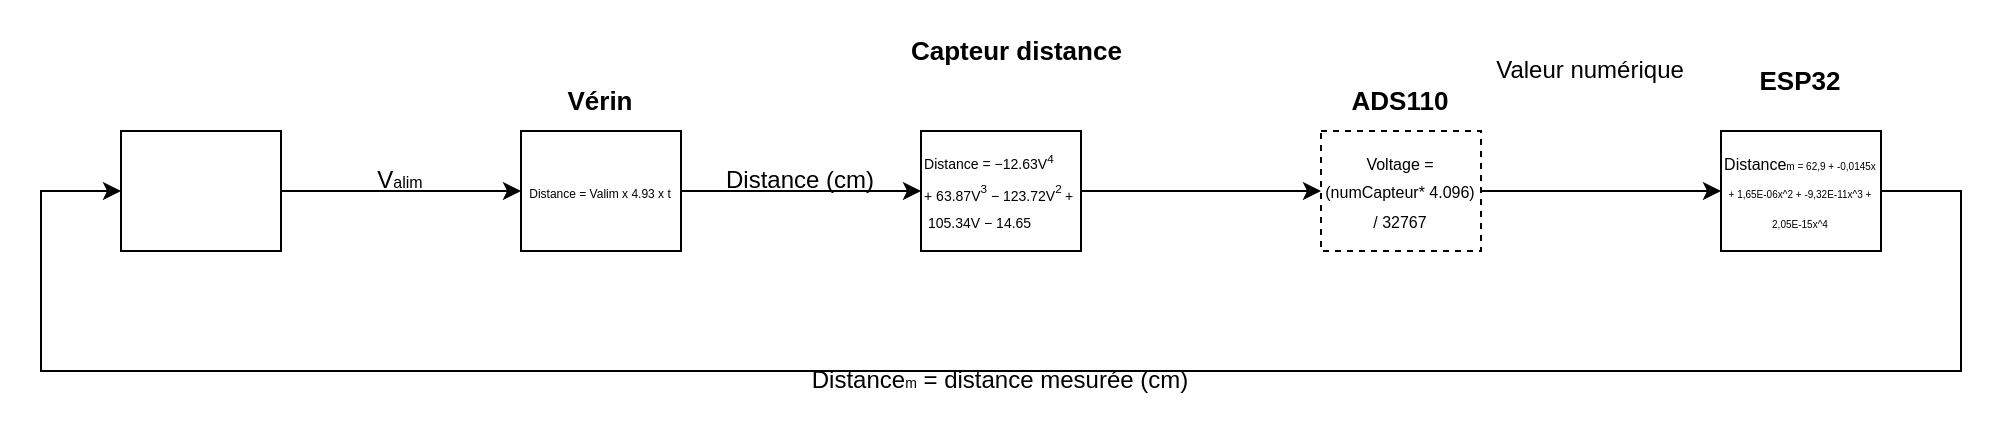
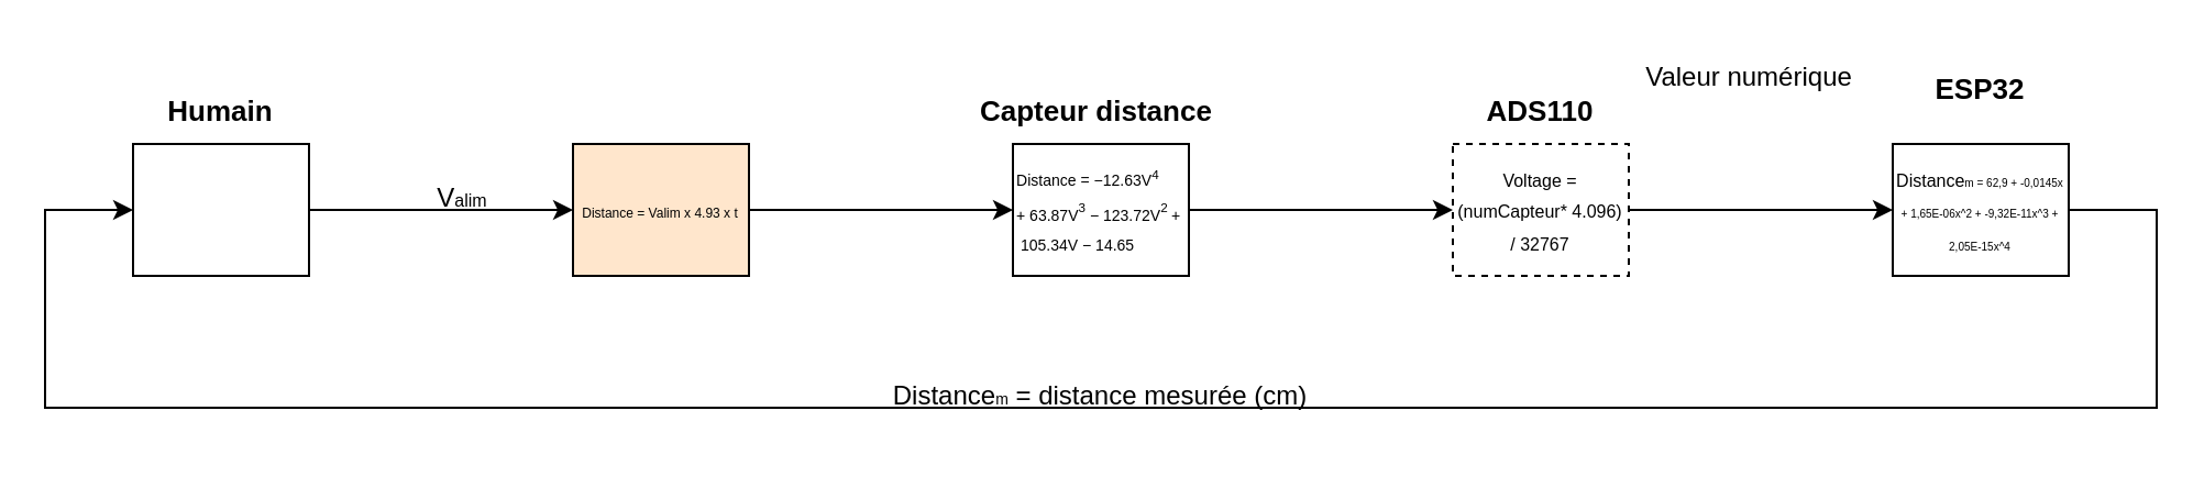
  <mxCell id="0" />
  <mxCell id="1" parent="0" />
  <mxCell id="2" value="" style="rounded=0;whiteSpace=wrap;html=1;" vertex="1" parent="1"><mxGeometry x="60" y="65" width="80" height="60" as="geometry" /></mxCell>
- <mxCell id="4" value="&lt;font style=&quot;font-size: 6px;&quot;&gt;Distance = V&lt;font style=&quot;&quot;&gt;alim&lt;/font&gt; x 4.93 x t&lt;/font&gt;" style="rounded=0;whiteSpace=wrap;html=1;" vertex="1" parent="1"><mxGeometry x="260" y="65" width="80" height="60" as="geometry" /></mxCell>
- <mxCell id="5" value="Vérin" style="text;html=1;whiteSpace=wrap;strokeColor=none;fillColor=none;align=center;verticalAlign=middle;rounded=0;fontSize=13;fontStyle=1" vertex="1" parent="1"><mxGeometry x="270" y="35" width="60" height="30" as="geometry" /></mxCell>
+ <mxCell id="3" value="Humain" style="text;html=1;whiteSpace=wrap;strokeColor=none;fillColor=none;align=center;verticalAlign=middle;rounded=0;fontSize=13;fontStyle=1" vertex="1" parent="1"><mxGeometry x="70" y="35" width="60" height="30" as="geometry" /></mxCell>
+ <mxCell id="4" value="&lt;font style=&quot;font-size: 6px;&quot;&gt;Distance = V&lt;font style=&quot;&quot;&gt;alim&lt;/font&gt; x 4.93 x t&lt;/font&gt;" style="rounded=0;whiteSpace=wrap;html=1;fillColor=#ffe6cc;" vertex="1" parent="1"><mxGeometry x="260" y="65" width="80" height="60" as="geometry" /></mxCell>
  <mxCell id="6" value="&lt;div style=&quot;line-height: 0%;&quot;&gt;&lt;p style=&quot;text-align: justify;&quot; data-end=&quot;1200&quot; data-start=&quot;1132&quot;&gt;&lt;font style=&quot;font-size: 7px;&quot;&gt;&lt;span style=&quot;background-color: transparent; color: light-dark(rgb(0, 0, 0), rgb(255, 255, 255));&quot; class=&quot;vlist&quot;&gt;&lt;span style=&quot;&quot; class=&quot;boxpad&quot;&gt;&lt;span style=&quot;&quot; class=&quot;mord&quot;&gt;&lt;span style=&quot;&quot; class=&quot;mord&quot;&gt;&lt;font style=&quot;&quot;&gt;&lt;span style=&quot;&quot; class=&quot;mord mathnormal&quot;&gt;D&lt;/span&gt;&lt;span style=&quot;&quot; class=&quot;mord mathnormal&quot;&gt;i&lt;/span&gt;&lt;span style=&quot;&quot; class=&quot;mord mathnormal&quot;&gt;s&lt;/span&gt;&lt;span style=&quot;&quot; class=&quot;mord mathnormal&quot;&gt;t&lt;/span&gt;&lt;span style=&quot;&quot; class=&quot;mord mathnormal&quot;&gt;an&lt;/span&gt;&lt;span style=&quot;&quot; class=&quot;mord mathnormal&quot;&gt;ce&amp;nbsp;&lt;/span&gt;&lt;span style=&quot;&quot; class=&quot;mspace&quot;&gt;&lt;/span&gt;&lt;span style=&quot;&quot; class=&quot;mrel&quot;&gt;=&amp;nbsp;&lt;/span&gt;&lt;/font&gt;&lt;/span&gt;&lt;/span&gt;&lt;/span&gt;&lt;/span&gt;&lt;span style=&quot;background-color: transparent; color: light-dark(rgb(0, 0, 0), rgb(255, 255, 255));&quot; class=&quot;vlist&quot;&gt;&lt;span class=&quot;boxpad&quot;&gt;&lt;span class=&quot;mord&quot;&gt;&lt;span class=&quot;mord&quot;&gt;&lt;span class=&quot;mord&quot;&gt;−&lt;/span&gt;&lt;span class=&quot;mord&quot;&gt;12.63&lt;/span&gt;&lt;span class=&quot;mord&quot;&gt;&lt;span class=&quot;mord mathnormal&quot;&gt;V&lt;/span&gt;&lt;span class=&quot;msupsub&quot;&gt;&lt;span class=&quot;vlist-t&quot;&gt;&lt;span class=&quot;vlist-r&quot;&gt;&lt;span class=&quot;vlist&quot;&gt;&lt;span class=&quot;pstrut&quot;&gt;&lt;/span&gt;&lt;span class=&quot;sizing reset-size6 size3 mtight&quot;&gt;&lt;span class=&quot;mord mtight&quot;&gt;&lt;sup&gt;4&lt;/sup&gt;&amp;nbsp;&lt;/span&gt;&lt;/span&gt;&lt;/span&gt;&lt;/span&gt;&lt;/span&gt;&lt;/span&gt;&lt;/span&gt;&lt;/span&gt;&lt;/span&gt;&lt;/span&gt;&lt;/span&gt;&lt;/font&gt;&lt;/p&gt;&lt;p style=&quot;text-align: justify;&quot; data-end=&quot;1200&quot; data-start=&quot;1132&quot;&gt;&lt;font style=&quot;font-size: 7px;&quot;&gt;&lt;span style=&quot;background-color: transparent; color: light-dark(rgb(0, 0, 0), rgb(255, 255, 255));&quot; class=&quot;vlist&quot;&gt;&lt;span class=&quot;boxpad&quot;&gt;&lt;span class=&quot;mord&quot;&gt;&lt;span class=&quot;mord&quot;&gt;&lt;span class=&quot;mspace&quot;&gt;&lt;/span&gt;&lt;span class=&quot;mbin&quot;&gt;+&amp;nbsp;&lt;/span&gt;&lt;span class=&quot;mspace&quot;&gt;&lt;/span&gt;&lt;span class=&quot;mord&quot;&gt;63.87&lt;/span&gt;&lt;span class=&quot;mord&quot;&gt;&lt;span class=&quot;mord mathnormal&quot;&gt;V&lt;/span&gt;&lt;span class=&quot;msupsub&quot;&gt;&lt;span class=&quot;vlist-t&quot;&gt;&lt;span class=&quot;vlist-r&quot;&gt;&lt;span class=&quot;vlist&quot;&gt;&lt;span class=&quot;pstrut&quot;&gt;&lt;/span&gt;&lt;span class=&quot;sizing reset-size6 size3 mtight&quot;&gt;&lt;span class=&quot;mord mtight&quot;&gt;&lt;sup&gt;3&lt;/sup&gt;&amp;nbsp;&lt;/span&gt;&lt;/span&gt;&lt;/span&gt;&lt;/span&gt;&lt;/span&gt;&lt;/span&gt;&lt;/span&gt;&lt;span class=&quot;mspace&quot;&gt;&lt;/span&gt;&lt;span class=&quot;mbin&quot;&gt;−&amp;nbsp;&lt;/span&gt;&lt;/span&gt;&lt;/span&gt;&lt;/span&gt;&lt;/span&gt;&lt;span style=&quot;background-color: transparent; color: light-dark(rgb(0, 0, 0), rgb(255, 255, 255));&quot; class=&quot;vlist&quot;&gt;&lt;span class=&quot;boxpad&quot;&gt;&lt;span class=&quot;mord&quot;&gt;&lt;span class=&quot;mord&quot;&gt;&lt;span class=&quot;mord&quot;&gt;123.72&lt;/span&gt;&lt;span class=&quot;mord&quot;&gt;&lt;span class=&quot;mord mathnormal&quot;&gt;V&lt;/span&gt;&lt;span class=&quot;msupsub&quot;&gt;&lt;span class=&quot;vlist-t&quot;&gt;&lt;span class=&quot;vlist-r&quot;&gt;&lt;span class=&quot;vlist&quot;&gt;&lt;sup&gt;&lt;span class=&quot;pstrut&quot;&gt;&lt;/span&gt;&lt;span class=&quot;sizing reset-size6 size3 mtight&quot;&gt;&lt;span class=&quot;mord mtight&quot;&gt;2&amp;nbsp;&lt;/span&gt;&lt;/span&gt;&lt;/sup&gt;&lt;/span&gt;&lt;/span&gt;&lt;/span&gt;&lt;/span&gt;&lt;/span&gt;&lt;span class=&quot;mspace&quot;&gt;&lt;/span&gt;&lt;span class=&quot;mbin&quot;&gt;+&lt;/span&gt;&lt;/span&gt;&lt;/span&gt;&lt;/span&gt;&lt;/span&gt;&lt;/font&gt;&lt;/p&gt;&lt;p style=&quot;text-align: justify;&quot; data-end=&quot;1200&quot; data-start=&quot;1132&quot;&gt;&lt;span style=&quot;background-color: transparent; color: light-dark(rgb(0, 0, 0), rgb(255, 255, 255));&quot; class=&quot;vlist&quot;&gt;&lt;span style=&quot;&quot; class=&quot;boxpad&quot;&gt;&lt;span style=&quot;&quot; class=&quot;mord&quot;&gt;&lt;span style=&quot;&quot; class=&quot;mord&quot;&gt;&lt;font style=&quot;font-size: 7px;&quot;&gt;&lt;span style=&quot;&quot; class=&quot;mbin&quot;&gt;&amp;nbsp;&lt;/span&gt;&lt;span style=&quot;&quot; class=&quot;mspace&quot;&gt;&lt;/span&gt;&lt;span style=&quot;&quot; class=&quot;mord&quot;&gt;105.34&lt;/span&gt;&lt;span style=&quot;&quot; class=&quot;mord mathnormal&quot;&gt;V&amp;nbsp;&lt;/span&gt;&lt;span style=&quot;&quot; class=&quot;mspace&quot;&gt;&lt;/span&gt;&lt;span style=&quot;&quot; class=&quot;mbin&quot;&gt;−&amp;nbsp;&lt;/span&gt;&lt;span style=&quot;&quot; class=&quot;mspace&quot;&gt;&lt;/span&gt;&lt;span style=&quot;&quot; class=&quot;mord&quot;&gt;14.65&lt;/span&gt;&lt;/font&gt;&lt;/span&gt;&lt;/span&gt;&lt;/span&gt;&lt;/span&gt;&lt;/p&gt;&lt;/div&gt;" style="rounded=0;whiteSpace=wrap;html=1;align=left;" vertex="1" parent="1"><mxGeometry x="460" y="65" width="80" height="60" as="geometry" /></mxCell>
- <mxCell id="7" value="Capteur distance&amp;nbsp;" style="text;html=1;whiteSpace=wrap;strokeColor=none;fillColor=none;align=center;verticalAlign=middle;rounded=0;fontSize=13;fontStyle=1" vertex="1" parent="1"><mxGeometry x="440" y="10" width="140" height="30" as="geometry" /></mxCell>
+ <mxCell id="7" value="Capteur distance&amp;nbsp;" style="text;html=1;whiteSpace=wrap;strokeColor=none;fillColor=none;align=center;verticalAlign=middle;rounded=0;fontSize=13;fontStyle=1" vertex="1" parent="1"><mxGeometry x="430" y="35" width="140" height="30" as="geometry" /></mxCell>
  <mxCell id="8" value="&lt;font style=&quot;font-size: 8px;&quot;&gt;Voltage = (numCapteur* 4.096) / 32767&lt;/font&gt;" style="rounded=0;whiteSpace=wrap;html=1;dashed=1;" vertex="1" parent="1"><mxGeometry x="660" y="65" width="80" height="60" as="geometry" /></mxCell>
  <mxCell id="9" value="ADS110" style="text;html=1;whiteSpace=wrap;strokeColor=none;fillColor=none;align=center;verticalAlign=middle;rounded=0;fontSize=13;fontStyle=1" vertex="1" parent="1"><mxGeometry x="670" y="35" width="60" height="30" as="geometry" /></mxCell>
  <mxCell id="10" value="&lt;font style=&quot;font-size: 8px;&quot;&gt;Distance&lt;/font&gt;&lt;font style=&quot;font-size: 5px;&quot;&gt;m&lt;/font&gt;&lt;font style=&quot;font-size: 5px;&quot;&gt; =&amp;nbsp;62,9 + -0,0145x + 1,65E-06x^2 + -9,32E-11x^3 + 2,05E-15x^4&lt;/font&gt;" style="rounded=0;whiteSpace=wrap;html=1;" vertex="1" parent="1"><mxGeometry x="860" y="65" width="80" height="60" as="geometry" /></mxCell>
  <mxCell id="11" value="ESP32" style="text;html=1;whiteSpace=wrap;strokeColor=none;fillColor=none;align=center;verticalAlign=middle;rounded=0;fontSize=13;fontStyle=1" vertex="1" parent="1"><mxGeometry x="870" y="25" width="60" height="30" as="geometry" /></mxCell>
  <mxCell id="12" value="" style="endArrow=classic;html=1;rounded=0;exitX=1;exitY=0.5;exitDx=0;exitDy=0;entryX=0;entryY=0.5;entryDx=0;entryDy=0;" edge="1" parent="1" source="2" target="4"><mxGeometry width="50" height="50" relative="1" as="geometry"><mxPoint x="520" y="215" as="sourcePoint" /><mxPoint x="570" y="165" as="targetPoint" /></mxGeometry></mxCell>
  <mxCell id="13" value="" style="endArrow=classic;html=1;rounded=0;exitX=1;exitY=0.5;exitDx=0;exitDy=0;entryX=0;entryY=0.5;entryDx=0;entryDy=0;" edge="1" parent="1" source="4" target="6"><mxGeometry width="50" height="50" relative="1" as="geometry"><mxPoint x="520" y="215" as="sourcePoint" /><mxPoint x="570" y="165" as="targetPoint" /></mxGeometry></mxCell>
  <mxCell id="14" value="" style="endArrow=classic;html=1;rounded=0;exitX=1;exitY=0.5;exitDx=0;exitDy=0;entryX=0;entryY=0.5;entryDx=0;entryDy=0;" edge="1" parent="1" source="6" target="8"><mxGeometry width="50" height="50" relative="1" as="geometry"><mxPoint x="520" y="215" as="sourcePoint" /><mxPoint x="570" y="165" as="targetPoint" /></mxGeometry></mxCell>
  <mxCell id="15" value="" style="endArrow=classic;html=1;rounded=0;entryX=0;entryY=0.5;entryDx=0;entryDy=0;exitX=1;exitY=0.5;exitDx=0;exitDy=0;" edge="1" parent="1" source="8" target="10"><mxGeometry width="50" height="50" relative="1" as="geometry"><mxPoint x="520" y="215" as="sourcePoint" /><mxPoint x="570" y="165" as="targetPoint" /></mxGeometry></mxCell>
- <mxCell id="16" value="V&lt;font style=&quot;font-size: 8px;&quot;&gt;alim&lt;/font&gt;" style="text;html=1;whiteSpace=wrap;strokeColor=none;fillColor=none;align=center;verticalAlign=middle;rounded=0;" vertex="1" parent="1"><mxGeometry x="170" y="75" width="60" height="30" as="geometry" /></mxCell>
- <mxCell id="17" value="Distance (cm)" style="text;html=1;whiteSpace=wrap;strokeColor=none;fillColor=none;align=center;verticalAlign=middle;rounded=0;" vertex="1" parent="1"><mxGeometry x="360" y="75" width="80" height="30" as="geometry" /></mxCell>
+ <mxCell id="16" value="V&lt;font style=&quot;font-size: 8px;&quot;&gt;alim&lt;/font&gt;" style="text;html=1;whiteSpace=wrap;strokeColor=none;fillColor=none;align=center;verticalAlign=middle;rounded=0;" vertex="1" parent="1"><mxGeometry x="180" y="75" width="60" height="30" as="geometry" /></mxCell>
  <mxCell id="18" value="Valeur numérique" style="text;html=1;whiteSpace=wrap;strokeColor=none;fillColor=none;align=center;verticalAlign=middle;rounded=0;" vertex="1" parent="1"><mxGeometry x="740" y="20" width="110" height="30" as="geometry" /></mxCell>
  <mxCell id="19" value="" style="endArrow=classic;html=1;rounded=0;entryX=0;entryY=0.5;entryDx=0;entryDy=0;exitX=1;exitY=0.5;exitDx=0;exitDy=0;" edge="1" parent="1" source="10" target="2"><mxGeometry width="50" height="50" relative="1" as="geometry"><mxPoint x="980" y="185" as="sourcePoint" /><mxPoint x="570" y="165" as="targetPoint" /><Array as="points"><mxPoint x="980" y="95" /><mxPoint x="980" y="185" /><mxPoint x="20" y="185" /><mxPoint x="20" y="95" /></Array></mxGeometry></mxCell>
- <mxCell id="20" value="Distance&lt;font style=&quot;font-size: 7px;&quot;&gt;m&lt;/font&gt; = distance mesurée (cm)" style="text;html=1;whiteSpace=wrap;strokeColor=none;fillColor=none;align=center;verticalAlign=middle;rounded=0;" vertex="1" parent="1"><mxGeometry x="400" y="175" width="200" height="30" as="geometry" /></mxCell>
+ <mxCell id="20" value="Distance&lt;font style=&quot;font-size: 7px;&quot;&gt;m&lt;/font&gt; = distance mesurée (cm)" style="text;html=1;whiteSpace=wrap;strokeColor=none;fillColor=none;align=center;verticalAlign=middle;rounded=0;" vertex="1" parent="1"><mxGeometry x="400" y="165" width="200" height="30" as="geometry" /></mxCell>
